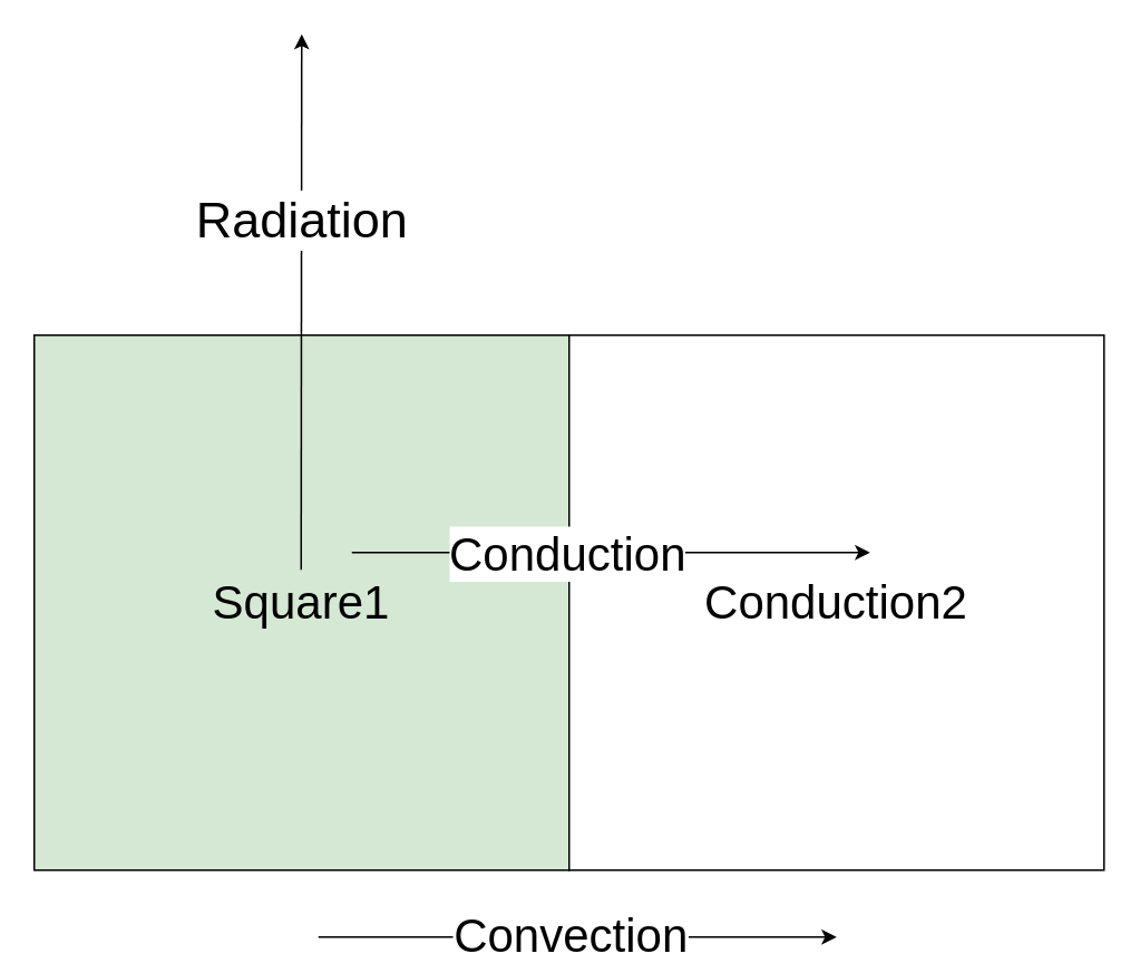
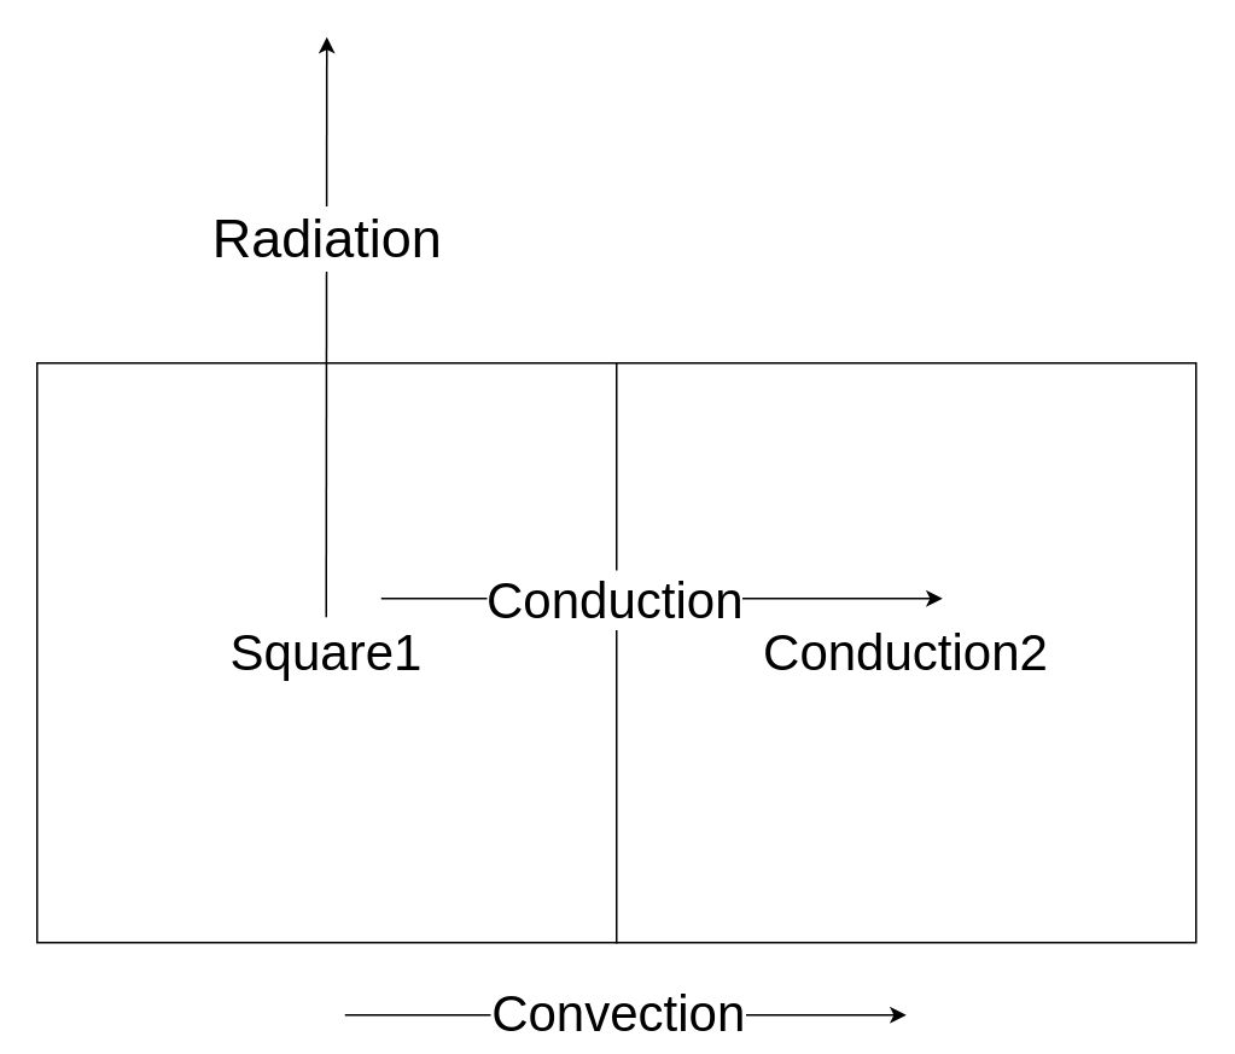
  <mxCell id="0" />
  <mxCell id="1" parent="0" />
- <mxCell id="2" value="Square1" style="whiteSpace=wrap;html=1;aspect=fixed;fontSize=28;fillColor=#d5e8d4;" vertex="1" parent="1"><mxGeometry x="20" width="320" height="320" as="geometry" y="200" /></mxCell>
+ <mxCell id="2" value="Square1" style="whiteSpace=wrap;html=1;aspect=fixed;fontSize=28;" vertex="1" parent="1"><mxGeometry x="20" width="320" height="320" as="geometry" y="200" /></mxCell>
  <mxCell id="3" value="&lt;font style=&quot;font-size: 28px;&quot;&gt;Conduction2&lt;/font&gt;" style="whiteSpace=wrap;html=1;aspect=fixed;" vertex="1" parent="1"><mxGeometry x="340" width="320" height="320" as="geometry" y="200" /></mxCell>
  <mxCell id="4" value="" style="endArrow=classic;html=1;rounded=0;" edge="1" parent="1"><mxGeometry width="50" height="50" relative="1" as="geometry"><mxPoint x="210" y="330" as="sourcePoint" /><mxPoint x="520" y="330" as="targetPoint" /></mxGeometry></mxCell>
  <mxCell id="5" value="Conduction" style="edgeLabel;html=1;align=center;verticalAlign=middle;resizable=0;points=[];fontSize=28;" vertex="1" connectable="0" parent="4"><mxGeometry x="-0.176" relative="1" as="geometry"><mxPoint as="offset" /></mxGeometry></mxCell>
  <mxCell id="6" value="" style="endArrow=classic;html=1;rounded=0;" edge="1" parent="1"><mxGeometry width="50" height="50" relative="1" as="geometry"><mxPoint x="179.66" y="340.383" as="sourcePoint" /><mxPoint x="180" y="20" as="targetPoint" /></mxGeometry></mxCell>
  <mxCell id="7" value="Radiation" style="edgeLabel;html=1;align=center;verticalAlign=middle;resizable=0;points=[];fontSize=30;" vertex="1" connectable="0" parent="6"><mxGeometry x="0.507" y="-1" relative="1" as="geometry"><mxPoint x="-1" y="31" as="offset" /></mxGeometry></mxCell>
  <mxCell id="8" value="" style="endArrow=classic;html=1;rounded=0;" edge="1" parent="1"><mxGeometry width="50" height="50" relative="1" as="geometry"><mxPoint x="190" y="560" as="sourcePoint" /><mxPoint x="500" y="560" as="targetPoint" /></mxGeometry></mxCell>
  <mxCell id="9" value="Convection" style="edgeLabel;html=1;align=center;verticalAlign=middle;resizable=0;points=[];fontSize=28;" vertex="1" connectable="0" parent="8"><mxGeometry x="-0.243" y="2" relative="1" as="geometry"><mxPoint x="33" as="offset" /></mxGeometry></mxCell>
